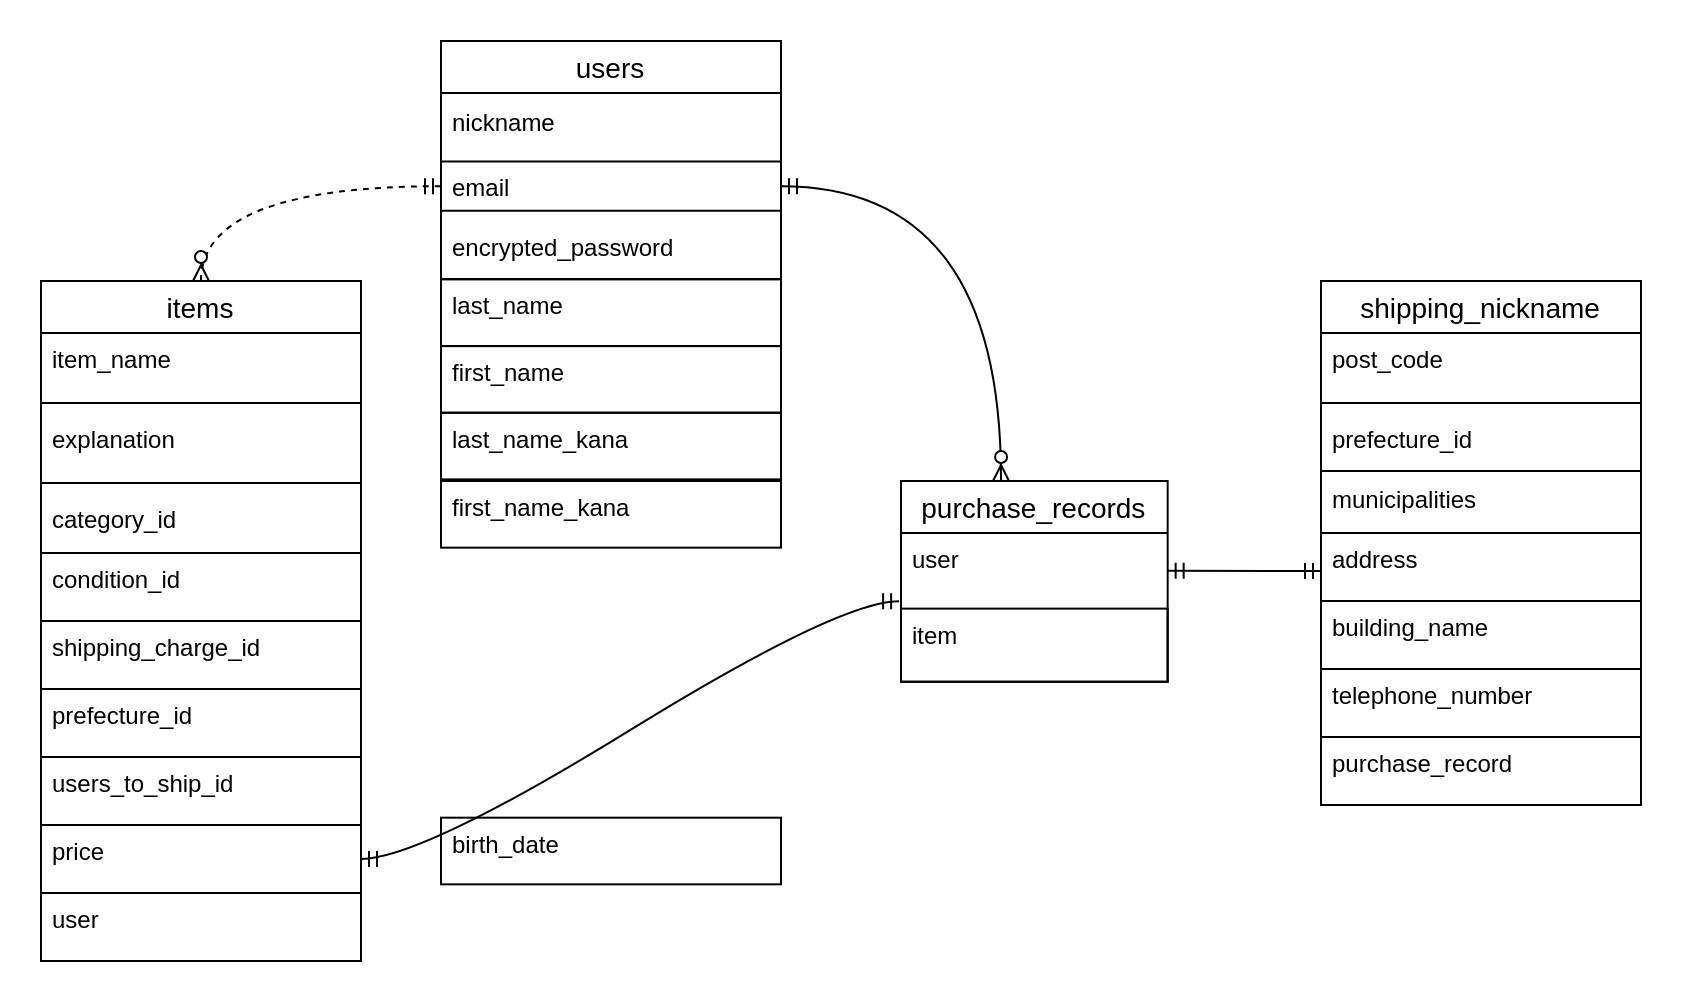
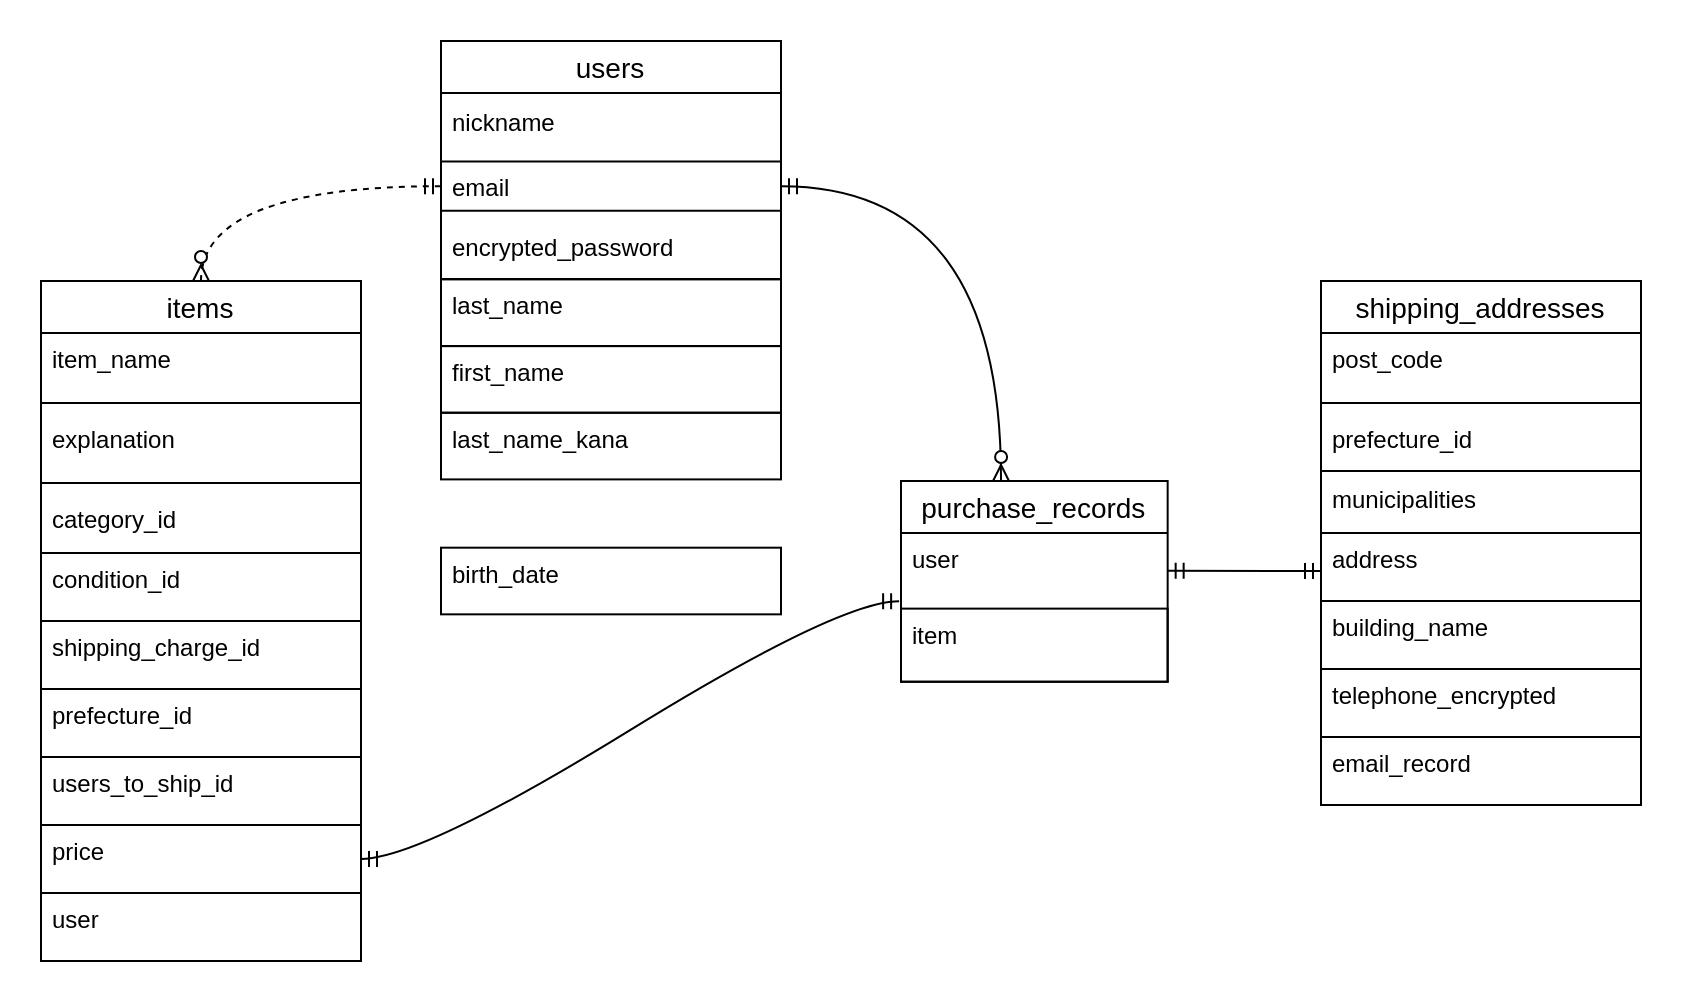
  <mxCell id="0" />
  <mxCell id="1" parent="0" />
  <mxCell id="2" value="" style="group" parent="1" vertex="1" connectable="0"><mxGeometry x="220" y="20" width="170" height="219.207" as="geometry" /></mxCell>
  <mxCell id="3" value="users" style="swimlane;fontStyle=0;childLayout=stackLayout;horizontal=1;startSize=26;horizontalStack=0;resizeParent=1;resizeParentMax=0;resizeLast=0;collapsible=1;marginBottom=0;align=center;fontSize=14;labelBorderColor=none;strokeColor=default;" parent="2" vertex="1"><mxGeometry width="170" height="119.01" as="geometry" /></mxCell>
  <mxCell id="4" value="nickname" style="text;strokeColor=none;fillColor=none;spacingLeft=4;spacingRight=4;overflow=hidden;rotatable=0;points=[[0,0.5],[1,0.5]];portConstraint=eastwest;fontSize=12;labelBorderColor=none;verticalAlign=middle;" parent="3" vertex="1"><mxGeometry y="26" width="170" height="29.412" as="geometry" /></mxCell>
  <mxCell id="5" value="" style="line;strokeWidth=1;rotatable=0;dashed=0;labelPosition=right;align=left;verticalAlign=middle;spacingTop=0;spacingLeft=6;points=[];portConstraint=eastwest;labelBorderColor=none;strokeColor=default;" parent="3" vertex="1"><mxGeometry y="55.412" width="170" height="9.804" as="geometry" /></mxCell>
  <mxCell id="6" value="email" style="text;strokeColor=none;fillColor=none;spacingLeft=4;spacingRight=4;overflow=hidden;rotatable=0;points=[[0,0.5],[1,0.5]];portConstraint=eastwest;fontSize=12;labelBorderColor=none;align=left;verticalAlign=middle;" parent="3" vertex="1"><mxGeometry y="65.216" width="170" height="14.78" as="geometry" /></mxCell>
  <mxCell id="7" value="" style="line;strokeWidth=1;rotatable=0;dashed=0;labelPosition=right;align=left;verticalAlign=middle;spacingTop=0;spacingLeft=6;points=[];portConstraint=eastwest;labelBorderColor=none;strokeColor=default;" parent="3" vertex="1"><mxGeometry y="79.996" width="170" height="9.804" as="geometry" /></mxCell>
  <mxCell id="8" value="encrypted_password" style="text;strokeColor=none;fillColor=none;spacingLeft=4;spacingRight=4;overflow=hidden;rotatable=0;points=[[0,0.5],[1,0.5]];portConstraint=eastwest;fontSize=12;labelBorderColor=none;" parent="3" vertex="1"><mxGeometry y="89.8" width="170" height="29.21" as="geometry" /></mxCell>
  <mxCell id="9" value="last_name" style="text;strokeColor=default;fillColor=none;spacingLeft=4;spacingRight=4;overflow=hidden;rotatable=0;points=[[0,0.5],[1,0.5]];portConstraint=eastwest;fontSize=12;labelBorderColor=none;verticalAlign=top;align=left;fontStyle=0" parent="2" vertex="1"><mxGeometry y="119.213" width="170" height="33.333" as="geometry" /></mxCell>
  <mxCell id="10" value="first_name" style="text;strokeColor=default;fillColor=none;spacingLeft=4;spacingRight=4;overflow=hidden;rotatable=0;points=[[0,0.5],[1,0.5]];portConstraint=eastwest;fontSize=12;labelBorderColor=none;verticalAlign=top;align=left;fontStyle=0" parent="2" vertex="1"><mxGeometry y="152.543" width="170" height="33.333" as="geometry" /></mxCell>
  <mxCell id="11" value="last_name_kana" style="text;strokeColor=default;fillColor=none;spacingLeft=4;spacingRight=4;overflow=hidden;rotatable=0;points=[[0,0.5],[1,0.5]];portConstraint=eastwest;fontSize=12;labelBorderColor=none;verticalAlign=top;align=left;fontStyle=0" parent="2" vertex="1"><mxGeometry y="185.873" width="170" height="33.333" as="geometry" /></mxCell>
  <mxCell id="12" value="" style="edgeStyle=orthogonalEdgeStyle;fontSize=12;html=1;endArrow=ERzeroToMany;startArrow=ERmandOne;elbow=vertical;exitX=1;exitY=0.5;exitDx=0;exitDy=0;curved=1;" parent="1" source="6" edge="1"><mxGeometry width="100" height="100" relative="1" as="geometry"><mxPoint x="430" y="160" as="sourcePoint" /><mxPoint x="500" y="240" as="targetPoint" /></mxGeometry></mxCell>
  <mxCell id="13" value="" style="edgeStyle=orthogonalEdgeStyle;fontSize=12;html=1;endArrow=ERzeroToMany;startArrow=ERmandOne;elbow=vertical;curved=1;exitX=0;exitY=0.5;exitDx=0;exitDy=0;entryX=0.5;entryY=0;entryDx=0;entryDy=0;dashed=1;" parent="1" source="6" target="20" edge="1"><mxGeometry width="100" height="100" relative="1" as="geometry"><mxPoint x="210" y="90" as="sourcePoint" /><mxPoint x="130" y="170" as="targetPoint" /></mxGeometry></mxCell>
  <mxCell id="14" value="" style="fontSize=12;html=1;endArrow=ERmandOne;startArrow=ERmandOne;elbow=vertical;exitX=1;exitY=0.5;exitDx=0;exitDy=0;" parent="1" source="35" edge="1"><mxGeometry width="100" height="100" relative="1" as="geometry"><mxPoint x="580" y="290" as="sourcePoint" /><mxPoint x="660" y="285" as="targetPoint" /></mxGeometry></mxCell>
  <mxCell id="15" value="" style="edgeStyle=entityRelationEdgeStyle;fontSize=12;html=1;endArrow=ERmandOne;startArrow=ERmandOne;curved=1;elbow=vertical;entryX=-0.007;entryY=0.903;entryDx=0;entryDy=0;entryPerimeter=0;exitX=1;exitY=0.5;exitDx=0;exitDy=0;" parent="1" source="31" target="35" edge="1"><mxGeometry width="100" height="100" relative="1" as="geometry"><mxPoint x="180" y="340" as="sourcePoint" /><mxPoint x="420" y="350" as="targetPoint" /></mxGeometry></mxCell>
- <mxCell id="16" value="birth_date" style="text;strokeColor=default;fillColor=none;spacingLeft=4;spacingRight=4;overflow=hidden;rotatable=0;points=[[0,0.5],[1,0.5]];portConstraint=eastwest;fontSize=12;labelBorderColor=none;verticalAlign=top;align=left;fontStyle=0" parent="1" vertex="1"><mxGeometry x="220" y="408.337" width="170" height="33.333" as="geometry" /></mxCell>
- <mxCell id="17" value="first_name_kana" style="text;strokeColor=default;fillColor=none;spacingLeft=4;spacingRight=4;overflow=hidden;rotatable=0;points=[[0,0.5],[1,0.5]];portConstraint=eastwest;fontSize=12;labelBorderColor=none;verticalAlign=top;align=left;fontStyle=0" parent="1" vertex="1"><mxGeometry x="220" y="240.003" width="170" height="33.333" as="geometry" /></mxCell>
+ <mxCell id="16" value="birth_date" style="text;strokeColor=default;fillColor=none;spacingLeft=4;spacingRight=4;overflow=hidden;rotatable=0;points=[[0,0.5],[1,0.5]];portConstraint=eastwest;fontSize=12;labelBorderColor=none;verticalAlign=top;align=left;fontStyle=0" parent="1" vertex="1"><mxGeometry x="220" y="273.337" width="170" height="33.333" as="geometry" /></mxCell>
  <mxCell id="18" value="" style="group" parent="1" vertex="1" connectable="0"><mxGeometry x="20" y="140" width="160" height="340" as="geometry" /></mxCell>
  <mxCell id="19" value="" style="group" parent="18" vertex="1" connectable="0"><mxGeometry width="160" height="238" as="geometry" /></mxCell>
  <mxCell id="20" value="items" style="swimlane;fontStyle=0;childLayout=stackLayout;horizontal=1;startSize=26;horizontalStack=0;resizeParent=1;resizeParentMax=0;resizeLast=0;collapsible=1;marginBottom=0;align=center;fontSize=14;labelBorderColor=none;" parent="19" vertex="1"><mxGeometry width="160" height="136" as="geometry" /></mxCell>
  <mxCell id="21" value="item_name" style="text;strokeColor=none;fillColor=none;spacingLeft=4;spacingRight=4;overflow=hidden;rotatable=0;points=[[0,0.5],[1,0.5]];portConstraint=eastwest;fontSize=12;labelBorderColor=none;" parent="20" vertex="1"><mxGeometry y="26" width="160" height="30" as="geometry" /></mxCell>
  <mxCell id="22" value="" style="line;strokeWidth=1;rotatable=0;dashed=0;labelPosition=right;align=left;verticalAlign=middle;spacingTop=0;spacingLeft=6;points=[];portConstraint=eastwest;labelBorderColor=none;strokeColor=default;" parent="20" vertex="1"><mxGeometry y="56" width="160" height="10" as="geometry" /></mxCell>
  <mxCell id="23" value="explanation" style="text;strokeColor=none;fillColor=none;spacingLeft=4;spacingRight=4;overflow=hidden;rotatable=0;points=[[0,0.5],[1,0.5]];portConstraint=eastwest;fontSize=12;labelBorderColor=none;" parent="20" vertex="1"><mxGeometry y="66" width="160" height="30" as="geometry" /></mxCell>
  <mxCell id="24" value="" style="line;strokeWidth=1;rotatable=0;dashed=0;labelPosition=right;align=left;verticalAlign=middle;spacingTop=0;spacingLeft=6;points=[];portConstraint=eastwest;labelBorderColor=none;strokeColor=default;" parent="20" vertex="1"><mxGeometry y="96" width="160" height="10" as="geometry" /></mxCell>
  <mxCell id="25" value="category_id" style="text;strokeColor=none;fillColor=none;spacingLeft=4;spacingRight=4;overflow=hidden;rotatable=0;points=[[0,0.5],[1,0.5]];portConstraint=eastwest;fontSize=12;labelBorderColor=none;" parent="20" vertex="1"><mxGeometry y="106" width="160" height="30" as="geometry" /></mxCell>
  <mxCell id="26" value="condition_id" style="text;strokeColor=default;fillColor=none;spacingLeft=4;spacingRight=4;overflow=hidden;rotatable=0;points=[[0,0.5],[1,0.5]];portConstraint=eastwest;fontSize=12;labelBorderColor=none;verticalAlign=top;align=left;fontStyle=0" parent="19" vertex="1"><mxGeometry y="136.0" width="160" height="34" as="geometry" /></mxCell>
  <mxCell id="27" value="shipping_charge_id" style="text;strokeColor=default;fillColor=none;spacingLeft=4;spacingRight=4;overflow=hidden;rotatable=0;points=[[0,0.5],[1,0.5]];portConstraint=eastwest;fontSize=12;labelBorderColor=none;verticalAlign=top;align=left;fontStyle=0" parent="19" vertex="1"><mxGeometry y="170" width="160" height="34" as="geometry" /></mxCell>
  <mxCell id="28" value="prefecture_id" style="text;strokeColor=default;fillColor=none;spacingLeft=4;spacingRight=4;overflow=hidden;rotatable=0;points=[[0,0.5],[1,0.5]];portConstraint=eastwest;fontSize=12;labelBorderColor=none;verticalAlign=top;align=left;fontStyle=0" parent="19" vertex="1"><mxGeometry y="204" width="160" height="34" as="geometry" /></mxCell>
  <mxCell id="29" value="users_to_ship_id" style="text;strokeColor=default;fillColor=none;spacingLeft=4;spacingRight=4;overflow=hidden;rotatable=0;points=[[0,0.5],[1,0.5]];portConstraint=eastwest;fontSize=12;labelBorderColor=none;verticalAlign=top;align=left;fontStyle=0" parent="18" vertex="1"><mxGeometry y="238" width="160" height="34" as="geometry" /></mxCell>
  <mxCell id="30" value="user" style="text;strokeColor=default;fillColor=none;spacingLeft=4;spacingRight=4;overflow=hidden;rotatable=0;points=[[0,0.5],[1,0.5]];portConstraint=eastwest;fontSize=12;labelBorderColor=none;verticalAlign=top;align=left;fontStyle=0" parent="18" vertex="1"><mxGeometry y="306" width="160" height="34" as="geometry" /></mxCell>
  <mxCell id="31" value="price" style="text;strokeColor=default;fillColor=none;spacingLeft=4;spacingRight=4;overflow=hidden;rotatable=0;points=[[0,0.5],[1,0.5]];portConstraint=eastwest;fontSize=12;labelBorderColor=none;verticalAlign=top;align=left;fontStyle=0" parent="18" vertex="1"><mxGeometry y="272" width="160" height="34" as="geometry" /></mxCell>
  <mxCell id="32" value="" style="group;rotation=90;" parent="1" vertex="1" connectable="0"><mxGeometry x="460" y="200" width="150" height="150" as="geometry" /></mxCell>
  <mxCell id="33" style="edgeStyle=none;html=1;exitX=0;exitY=0.5;exitDx=0;exitDy=0;entryX=0;entryY=0.5;entryDx=0;entryDy=0;" parent="32" edge="1"><mxGeometry relative="1" as="geometry"><mxPoint as="targetPoint" /><mxPoint as="sourcePoint" /></mxGeometry></mxCell>
  <mxCell id="34" value="purchase_records" style="swimlane;fontStyle=0;childLayout=stackLayout;horizontal=1;startSize=26;horizontalStack=0;resizeParent=1;resizeParentMax=0;resizeLast=0;collapsible=1;marginBottom=0;align=center;fontSize=14;labelBorderColor=none;strokeColor=default;" parent="32" vertex="1"><mxGeometry x="-10.003" y="39.997" width="133.333" height="100.37" as="geometry" /></mxCell>
  <mxCell id="35" value="user" style="text;strokeColor=none;fillColor=none;spacingLeft=4;spacingRight=4;overflow=hidden;rotatable=0;points=[[0,0.5],[1,0.5]];portConstraint=eastwest;fontSize=12;labelBorderColor=none;" parent="34" vertex="1"><mxGeometry y="26" width="133.333" height="37.815" as="geometry" /></mxCell>
  <mxCell id="36" value="item" style="text;strokeColor=default;fillColor=none;spacingLeft=4;spacingRight=4;overflow=hidden;rotatable=0;points=[[0,0.5],[1,0.5]];portConstraint=eastwest;fontSize=12;labelBorderColor=none;verticalAlign=top;align=left;fontStyle=0" parent="34" vertex="1"><mxGeometry y="63.815" width="133.333" height="36.555" as="geometry" /></mxCell>
  <mxCell id="37" value="" style="group" parent="1" vertex="1" connectable="0"><mxGeometry x="660" y="140" width="160" height="262" as="geometry" /></mxCell>
  <mxCell id="38" value="" style="group" parent="37" vertex="1" connectable="0"><mxGeometry width="160" height="228" as="geometry" /></mxCell>
- <mxCell id="39" value="shipping_nickname" style="swimlane;fontStyle=0;childLayout=stackLayout;horizontal=1;startSize=26;horizontalStack=0;resizeParent=1;resizeParentMax=0;resizeLast=0;collapsible=1;marginBottom=0;align=center;fontSize=14;labelBorderColor=none;strokeColor=default;" parent="38" vertex="1"><mxGeometry width="160" height="126" as="geometry" /></mxCell>
+ <mxCell id="39" value="shipping_addresses" style="swimlane;fontStyle=0;childLayout=stackLayout;horizontal=1;startSize=26;horizontalStack=0;resizeParent=1;resizeParentMax=0;resizeLast=0;collapsible=1;marginBottom=0;align=center;fontSize=14;labelBorderColor=none;strokeColor=default;" parent="38" vertex="1"><mxGeometry width="160" height="126" as="geometry" /></mxCell>
  <mxCell id="40" value="post_code" style="text;strokeColor=none;fillColor=none;spacingLeft=4;spacingRight=4;overflow=hidden;rotatable=0;points=[[0,0.5],[1,0.5]];portConstraint=eastwest;fontSize=12;labelBorderColor=none;" parent="39" vertex="1"><mxGeometry y="26" width="160" height="30" as="geometry" /></mxCell>
  <mxCell id="41" value="" style="line;strokeWidth=1;rotatable=0;dashed=0;labelPosition=right;align=left;verticalAlign=middle;spacingTop=0;spacingLeft=6;points=[];portConstraint=eastwest;labelBorderColor=none;strokeColor=default;" parent="39" vertex="1"><mxGeometry y="56" width="160" height="10" as="geometry" /></mxCell>
  <mxCell id="42" value="prefecture_id" style="text;strokeColor=none;fillColor=none;spacingLeft=4;spacingRight=4;overflow=hidden;rotatable=0;points=[[0,0.5],[1,0.5]];portConstraint=eastwest;fontSize=12;labelBorderColor=none;" parent="39" vertex="1"><mxGeometry y="66" width="160" height="30" as="geometry" /></mxCell>
  <mxCell id="43" value="" style="endArrow=none;html=1;rounded=0;" parent="39" edge="1"><mxGeometry relative="1" as="geometry"><mxPoint y="95" as="sourcePoint" /><mxPoint x="160" y="95" as="targetPoint" /></mxGeometry></mxCell>
  <mxCell id="44" value="" style="endArrow=none;html=1;rounded=0;" parent="39" edge="1"><mxGeometry relative="1" as="geometry"><mxPoint y="126" as="sourcePoint" /><mxPoint x="160" y="126" as="targetPoint" /></mxGeometry></mxCell>
  <mxCell id="45" value="municipalities" style="text;strokeColor=none;fillColor=none;spacingLeft=4;spacingRight=4;overflow=hidden;rotatable=0;points=[[0,0.5],[1,0.5]];portConstraint=eastwest;fontSize=12;labelBorderColor=none;" parent="39" vertex="1"><mxGeometry y="96" width="160" height="30" as="geometry" /></mxCell>
  <mxCell id="46" value="address" style="text;strokeColor=default;fillColor=none;spacingLeft=4;spacingRight=4;overflow=hidden;rotatable=0;points=[[0,0.5],[1,0.5]];portConstraint=eastwest;fontSize=12;labelBorderColor=none;verticalAlign=top;align=left;fontStyle=0" parent="38" vertex="1"><mxGeometry y="126" width="160" height="34" as="geometry" /></mxCell>
  <mxCell id="47" value="building_name" style="text;strokeColor=default;fillColor=none;spacingLeft=4;spacingRight=4;overflow=hidden;rotatable=0;points=[[0,0.5],[1,0.5]];portConstraint=eastwest;fontSize=12;labelBorderColor=none;verticalAlign=top;align=left;fontStyle=0" parent="38" vertex="1"><mxGeometry y="160" width="160" height="34" as="geometry" /></mxCell>
- <mxCell id="48" value="telephone_number" style="text;strokeColor=default;fillColor=none;spacingLeft=4;spacingRight=4;overflow=hidden;rotatable=0;points=[[0,0.5],[1,0.5]];portConstraint=eastwest;fontSize=12;labelBorderColor=none;verticalAlign=top;align=left;fontStyle=0" parent="38" vertex="1"><mxGeometry y="194" width="160" height="34" as="geometry" /></mxCell>
- <mxCell id="49" value="purchase_record" style="text;strokeColor=default;fillColor=none;spacingLeft=4;spacingRight=4;overflow=hidden;rotatable=0;points=[[0,0.5],[1,0.5]];portConstraint=eastwest;fontSize=12;labelBorderColor=none;verticalAlign=top;align=left;fontStyle=0" parent="37" vertex="1"><mxGeometry y="228" width="160" height="34" as="geometry" /></mxCell>
+ <mxCell id="48" value="telephone_encrypted" style="text;strokeColor=default;fillColor=none;spacingLeft=4;spacingRight=4;overflow=hidden;rotatable=0;points=[[0,0.5],[1,0.5]];portConstraint=eastwest;fontSize=12;labelBorderColor=none;verticalAlign=top;align=left;fontStyle=0" parent="38" vertex="1"><mxGeometry y="194" width="160" height="34" as="geometry" /></mxCell>
+ <mxCell id="49" value="email_record" style="text;strokeColor=default;fillColor=none;spacingLeft=4;spacingRight=4;overflow=hidden;rotatable=0;points=[[0,0.5],[1,0.5]];portConstraint=eastwest;fontSize=12;labelBorderColor=none;verticalAlign=top;align=left;fontStyle=0" parent="37" vertex="1"><mxGeometry y="228" width="160" height="34" as="geometry" /></mxCell>
